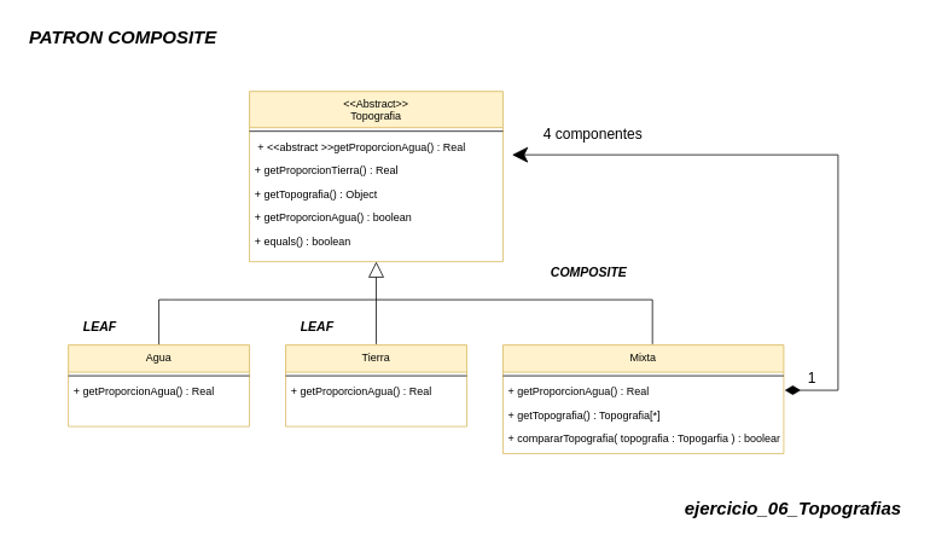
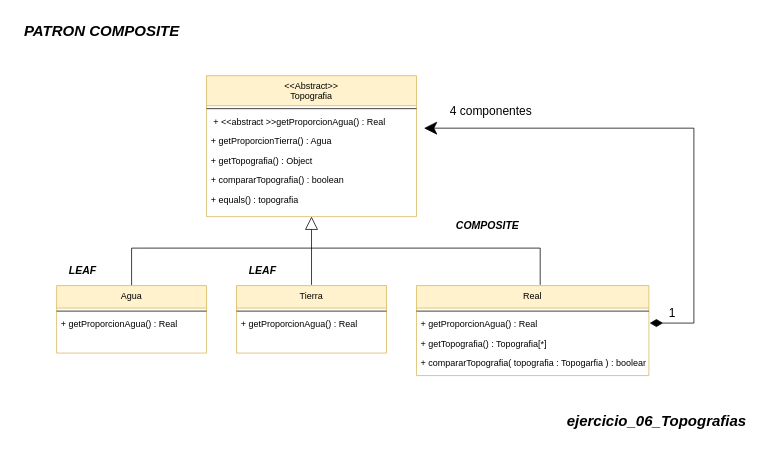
  <mxCell id="0" />
  <mxCell id="1" parent="0" />
  <mxCell id="2" value="&lt;&lt;Abstract&gt;&gt;&#10;Topografia" style="swimlane;fontStyle=0;align=center;verticalAlign=top;childLayout=stackLayout;horizontal=1;startSize=40;horizontalStack=0;resizeParent=1;resizeLast=0;collapsible=1;marginBottom=0;rounded=0;shadow=0;strokeWidth=1;fillColor=#fff2cc;strokeColor=#d6b656;" vertex="1" parent="1"><mxGeometry x="275" y="100" width="280" height="188" as="geometry"><mxRectangle x="110" y="-20" width="160" height="26" as="alternateBounds" /></mxGeometry></mxCell>
  <mxCell id="3" value="" style="line;html=1;strokeWidth=1;align=left;verticalAlign=middle;spacingTop=-1;spacingLeft=3;spacingRight=3;rotatable=0;labelPosition=right;points=[];portConstraint=eastwest;" vertex="1" parent="2"><mxGeometry y="40" width="280" height="8" as="geometry" /></mxCell>
  <mxCell id="4" value=" + &lt;&lt;abstract &gt;&gt;getProporcionAgua() : Real" style="text;align=left;verticalAlign=top;spacingLeft=4;spacingRight=4;overflow=hidden;rotatable=0;points=[[0,0.5],[1,0.5]];portConstraint=eastwest;" vertex="1" parent="2"><mxGeometry y="48" width="280" height="26" as="geometry" /></mxCell>
- <mxCell id="5" value="+ getProporcionTierra() : Real" style="text;align=left;verticalAlign=top;spacingLeft=4;spacingRight=4;overflow=hidden;rotatable=0;points=[[0,0.5],[1,0.5]];portConstraint=eastwest;rounded=0;shadow=0;html=0;" vertex="1" parent="2"><mxGeometry y="74" width="280" height="26" as="geometry" /></mxCell>
+ <mxCell id="5" value="+ getProporcionTierra() : Agua" style="text;align=left;verticalAlign=top;spacingLeft=4;spacingRight=4;overflow=hidden;rotatable=0;points=[[0,0.5],[1,0.5]];portConstraint=eastwest;rounded=0;shadow=0;html=0;" vertex="1" parent="2"><mxGeometry y="74" width="280" height="26" as="geometry" /></mxCell>
  <mxCell id="6" value="+ getTopografia() : Object" style="text;align=left;verticalAlign=top;spacingLeft=4;spacingRight=4;overflow=hidden;rotatable=0;points=[[0,0.5],[1,0.5]];portConstraint=eastwest;rounded=0;shadow=0;html=0;" vertex="1" parent="2"><mxGeometry y="100" width="280" height="26" as="geometry" /></mxCell>
- <mxCell id="7" value="+ getProporcionAgua() : boolean&#10;" style="text;align=left;verticalAlign=top;spacingLeft=4;spacingRight=4;overflow=hidden;rotatable=0;points=[[0,0.5],[1,0.5]];portConstraint=eastwest;rounded=0;shadow=0;html=0;" vertex="1" parent="2"><mxGeometry y="126" width="280" height="26" as="geometry" /></mxCell>
- <mxCell id="8" value="+ equals() : boolean&#10;" style="text;align=left;verticalAlign=top;spacingLeft=4;spacingRight=4;overflow=hidden;rotatable=0;points=[[0,0.5],[1,0.5]];portConstraint=eastwest;rounded=0;shadow=0;html=0;" vertex="1" parent="2"><mxGeometry y="152" width="280" height="26" as="geometry" /></mxCell>
+ <mxCell id="7" value="+ compararTopografia() : boolean&#10;" style="text;align=left;verticalAlign=top;spacingLeft=4;spacingRight=4;overflow=hidden;rotatable=0;points=[[0,0.5],[1,0.5]];portConstraint=eastwest;rounded=0;shadow=0;html=0;" vertex="1" parent="2"><mxGeometry y="126" width="280" height="26" as="geometry" /></mxCell>
+ <mxCell id="8" value="+ equals() : topografia&#10;" style="text;align=left;verticalAlign=top;spacingLeft=4;spacingRight=4;overflow=hidden;rotatable=0;points=[[0,0.5],[1,0.5]];portConstraint=eastwest;rounded=0;shadow=0;html=0;" vertex="1" parent="2"><mxGeometry y="152" width="280" height="26" as="geometry" /></mxCell>
  <mxCell id="9" style="edgeStyle=orthogonalEdgeStyle;rounded=0;orthogonalLoop=1;jettySize=auto;html=1;exitX=1;exitY=0.5;exitDx=0;exitDy=0;" edge="1" parent="2" source="5" target="5"><mxGeometry relative="1" as="geometry" /></mxCell>
  <mxCell id="10" style="edgeStyle=orthogonalEdgeStyle;rounded=0;orthogonalLoop=1;jettySize=auto;html=1;startArrow=diamondThin;startFill=1;strokeWidth=1;startSize=15;sourcePerimeterSpacing=1;endSize=15;endArrow=classic;endFill=1;" edge="1" parent="1" source="14"><mxGeometry relative="1" as="geometry"><mxPoint x="565" y="170" as="targetPoint" /><Array as="points"><mxPoint x="925" y="430" /><mxPoint x="925" y="170" /></Array></mxGeometry></mxCell>
  <mxCell id="11" value="&lt;font style=&quot;font-size: 16px;&quot;&gt;1&lt;/font&gt;&lt;span style=&quot;color: rgba(0, 0, 0, 0); font-family: monospace; font-size: 0px; text-align: start; background-color: rgb(251, 251, 251);&quot;&gt;%3CmxGraphModel%3E%3Croot%3E%3CmxCell%20id%3D%220%22%2F%3E%3CmxCell%20id%3D%221%22%20parent%3D%220%22%2F%3E%3CmxCell%20id%3D%222%22%20value%3D%22%22%20style%3D%22endArrow%3Dnone%3Bhtml%3D1%3Brounded%3D0%3B%22%20edge%3D%221%22%20parent%3D%221%22%3E%3CmxGeometry%20width%3D%2250%22%20height%3D%2250%22%20relative%3D%221%22%20as%3D%22geometry%22%3E%3CmxPoint%20x%3D%22140%22%20y%3D%22-400%22%20as%3D%22sourcePoint%22%2F%3E%3CmxPoint%20x%3D%22140%22%20y%3D%22-360%22%20as%3D%22targetPoint%22%2F%3E%3C%2FmxGeometry%3E%3C%2FmxCell%3E%3C%2Froot%3E%3C%2FmxGraphModel%3E&lt;/span&gt;" style="edgeLabel;html=1;align=center;verticalAlign=middle;resizable=0;points=[];" connectable="0" vertex="1" parent="10"><mxGeometry x="-0.909" y="6" relative="1" as="geometry"><mxPoint x="-2" y="-9" as="offset" /></mxGeometry></mxCell>
  <mxCell id="12" value="&lt;font style=&quot;font-size: 16px;&quot;&gt;4 componentes&lt;/font&gt;" style="edgeLabel;html=1;align=center;verticalAlign=middle;resizable=0;points=[];" connectable="0" vertex="1" parent="10"><mxGeometry x="0.875" y="2" relative="1" as="geometry"><mxPoint x="46" y="-26" as="offset" /></mxGeometry></mxCell>
  <mxCell id="13" style="edgeStyle=orthogonalEdgeStyle;rounded=0;orthogonalLoop=1;jettySize=auto;html=1;endArrow=none;endFill=0;endSize=15;startSize=15;sourcePerimeterSpacing=1;" edge="1" parent="1" source="14"><mxGeometry relative="1" as="geometry"><mxPoint x="425" y="330" as="targetPoint" /><Array as="points"><mxPoint x="720" y="330" /><mxPoint x="425" y="330" /></Array></mxGeometry></mxCell>
- <mxCell id="14" value="Mixta" style="swimlane;fontStyle=0;align=center;verticalAlign=top;childLayout=stackLayout;horizontal=1;startSize=30;horizontalStack=0;resizeParent=1;resizeLast=0;collapsible=1;marginBottom=0;rounded=0;shadow=0;strokeWidth=1;fillColor=#fff2cc;strokeColor=#d6b656;" vertex="1" parent="1"><mxGeometry x="555" y="380" width="310" height="120" as="geometry"><mxRectangle x="110" y="-20" width="160" height="26" as="alternateBounds" /></mxGeometry></mxCell>
+ <mxCell id="14" value="Real" style="swimlane;fontStyle=0;align=center;verticalAlign=top;childLayout=stackLayout;horizontal=1;startSize=30;horizontalStack=0;resizeParent=1;resizeLast=0;collapsible=1;marginBottom=0;rounded=0;shadow=0;strokeWidth=1;fillColor=#fff2cc;strokeColor=#d6b656;" vertex="1" parent="1"><mxGeometry x="555" y="380" width="310" height="120" as="geometry"><mxRectangle x="110" y="-20" width="160" height="26" as="alternateBounds" /></mxGeometry></mxCell>
  <mxCell id="15" value="" style="line;html=1;strokeWidth=1;align=left;verticalAlign=middle;spacingTop=-1;spacingLeft=3;spacingRight=3;rotatable=0;labelPosition=right;points=[];portConstraint=eastwest;" vertex="1" parent="14"><mxGeometry y="30" width="310" height="8" as="geometry" /></mxCell>
  <mxCell id="16" value="+ getProporcionAgua() : Real" style="text;align=left;verticalAlign=top;spacingLeft=4;spacingRight=4;overflow=hidden;rotatable=0;points=[[0,0.5],[1,0.5]];portConstraint=eastwest;" vertex="1" parent="14"><mxGeometry y="38" width="310" height="26" as="geometry" /></mxCell>
  <mxCell id="17" value="+ getTopografia() : Topografia[*]" style="text;align=left;verticalAlign=top;spacingLeft=4;spacingRight=4;overflow=hidden;rotatable=0;points=[[0,0.5],[1,0.5]];portConstraint=eastwest;" vertex="1" parent="14"><mxGeometry y="64" width="310" height="26" as="geometry" /></mxCell>
  <mxCell id="18" style="edgeStyle=orthogonalEdgeStyle;rounded=0;orthogonalLoop=1;jettySize=auto;html=1;exitX=1;exitY=0.5;exitDx=0;exitDy=0;" edge="1" parent="14"><mxGeometry relative="1" as="geometry"><mxPoint x="240" y="77" as="sourcePoint" /><mxPoint x="240" y="77" as="targetPoint" /></mxGeometry></mxCell>
  <mxCell id="19" value="+ compararTopografia( topografia : Topogarfia ) : boolean" style="text;align=left;verticalAlign=top;spacingLeft=4;spacingRight=4;overflow=hidden;rotatable=0;points=[[0,0.5],[1,0.5]];portConstraint=eastwest;" vertex="1" parent="14"><mxGeometry y="90" width="310" height="26" as="geometry" /></mxCell>
  <mxCell id="20" style="edgeStyle=orthogonalEdgeStyle;rounded=0;orthogonalLoop=1;jettySize=auto;html=1;entryX=0.5;entryY=1;entryDx=0;entryDy=0;endArrow=block;endFill=0;endSize=15;startSize=15;sourcePerimeterSpacing=1;" edge="1" parent="1" source="21" target="2"><mxGeometry relative="1" as="geometry" /></mxCell>
  <mxCell id="21" value="Tierra" style="swimlane;fontStyle=0;align=center;verticalAlign=top;childLayout=stackLayout;horizontal=1;startSize=30;horizontalStack=0;resizeParent=1;resizeLast=0;collapsible=1;marginBottom=0;rounded=0;shadow=0;strokeWidth=1;fillColor=#fff2cc;strokeColor=#d6b656;" vertex="1" parent="1"><mxGeometry x="315" y="380" width="200" height="90" as="geometry"><mxRectangle x="110" y="-20" width="160" height="26" as="alternateBounds" /></mxGeometry></mxCell>
  <mxCell id="22" value="" style="line;html=1;strokeWidth=1;align=left;verticalAlign=middle;spacingTop=-1;spacingLeft=3;spacingRight=3;rotatable=0;labelPosition=right;points=[];portConstraint=eastwest;" vertex="1" parent="21"><mxGeometry y="30" width="200" height="8" as="geometry" /></mxCell>
  <mxCell id="23" value="+ getProporcionAgua() : Real" style="text;align=left;verticalAlign=top;spacingLeft=4;spacingRight=4;overflow=hidden;rotatable=0;points=[[0,0.5],[1,0.5]];portConstraint=eastwest;" vertex="1" parent="21"><mxGeometry y="38" width="200" height="26" as="geometry" /></mxCell>
  <mxCell id="24" style="edgeStyle=orthogonalEdgeStyle;rounded=0;orthogonalLoop=1;jettySize=auto;html=1;exitX=1;exitY=0.5;exitDx=0;exitDy=0;" edge="1" parent="21"><mxGeometry relative="1" as="geometry"><mxPoint x="240" y="77" as="sourcePoint" /><mxPoint x="240" y="77" as="targetPoint" /></mxGeometry></mxCell>
  <mxCell id="25" style="edgeStyle=orthogonalEdgeStyle;rounded=0;orthogonalLoop=1;jettySize=auto;html=1;exitX=0.5;exitY=0;exitDx=0;exitDy=0;endArrow=none;endFill=0;endSize=15;startSize=15;" edge="1" parent="1" source="26"><mxGeometry relative="1" as="geometry"><mxPoint x="145" y="330" as="sourcePoint" /><Array as="points"><mxPoint x="185" y="330" /><mxPoint x="355" y="330" /></Array><mxPoint x="425" y="330" as="targetPoint" /></mxGeometry></mxCell>
  <mxCell id="26" value="Agua" style="swimlane;fontStyle=0;align=center;verticalAlign=top;childLayout=stackLayout;horizontal=1;startSize=30;horizontalStack=0;resizeParent=1;resizeLast=0;collapsible=1;marginBottom=0;rounded=0;shadow=0;strokeWidth=1;fillColor=#fff2cc;strokeColor=#d6b656;" vertex="1" parent="1"><mxGeometry x="75" y="380" width="200" height="90" as="geometry"><mxRectangle x="110" y="-20" width="160" height="26" as="alternateBounds" /></mxGeometry></mxCell>
  <mxCell id="27" value="" style="line;html=1;strokeWidth=1;align=left;verticalAlign=middle;spacingTop=-1;spacingLeft=3;spacingRight=3;rotatable=0;labelPosition=right;points=[];portConstraint=eastwest;" vertex="1" parent="26"><mxGeometry y="30" width="200" height="8" as="geometry" /></mxCell>
  <mxCell id="28" value="+ getProporcionAgua() : Real" style="text;align=left;verticalAlign=top;spacingLeft=4;spacingRight=4;overflow=hidden;rotatable=0;points=[[0,0.5],[1,0.5]];portConstraint=eastwest;" vertex="1" parent="26"><mxGeometry y="38" width="200" height="26" as="geometry" /></mxCell>
  <mxCell id="29" style="edgeStyle=orthogonalEdgeStyle;rounded=0;orthogonalLoop=1;jettySize=auto;html=1;exitX=1;exitY=0.5;exitDx=0;exitDy=0;" edge="1" parent="26"><mxGeometry relative="1" as="geometry"><mxPoint x="240" y="77" as="sourcePoint" /><mxPoint x="240" y="77" as="targetPoint" /></mxGeometry></mxCell>
  <mxCell id="30" value="&lt;font style=&quot;font-size: 14px;&quot;&gt;&lt;b&gt;&lt;i&gt;COMPOSITE&lt;/i&gt;&lt;/b&gt;&lt;/font&gt;" style="text;html=1;align=center;verticalAlign=middle;whiteSpace=wrap;rounded=0;" vertex="1" parent="1"><mxGeometry x="605" y="290" width="90" height="20" as="geometry" /></mxCell>
  <mxCell id="31" value="&lt;b&gt;&lt;i&gt;&lt;font style=&quot;font-size: 14px;&quot;&gt;LEAF&lt;/font&gt;&lt;/i&gt;&lt;/b&gt;" style="text;html=1;align=center;verticalAlign=middle;whiteSpace=wrap;rounded=0;" vertex="1" parent="1"><mxGeometry x="325" y="350" width="50" height="20" as="geometry" /></mxCell>
  <mxCell id="32" value="&lt;b&gt;&lt;i&gt;&lt;font style=&quot;font-size: 14px;&quot;&gt;LEAF&lt;/font&gt;&lt;/i&gt;&lt;/b&gt;" style="text;html=1;align=center;verticalAlign=middle;whiteSpace=wrap;rounded=0;" vertex="1" parent="1"><mxGeometry x="85" y="350" width="50" height="20" as="geometry" /></mxCell>
  <mxCell id="33" value="&lt;b style=&quot;&quot;&gt;&lt;i&gt;&lt;font style=&quot;font-size: 20px;&quot;&gt;PATRON COMPOSITE&lt;/font&gt;&lt;/i&gt;&lt;/b&gt;" style="text;html=1;align=center;verticalAlign=middle;resizable=0;points=[];autosize=1;strokeColor=none;fillColor=none;" vertex="1" parent="1"><mxGeometry x="20" y="20" width="230" height="40" as="geometry" /></mxCell>
  <mxCell id="34" value="&lt;span style=&quot;font-size: 20px;&quot;&gt;&lt;b&gt;&lt;i&gt;ejercicio_06_Topografias&lt;/i&gt;&lt;/b&gt;&lt;/span&gt;" style="text;html=1;align=center;verticalAlign=middle;resizable=0;points=[];autosize=1;strokeColor=none;fillColor=none;" vertex="1" parent="1"><mxGeometry x="745" y="540" width="260" height="40" as="geometry" /></mxCell>
